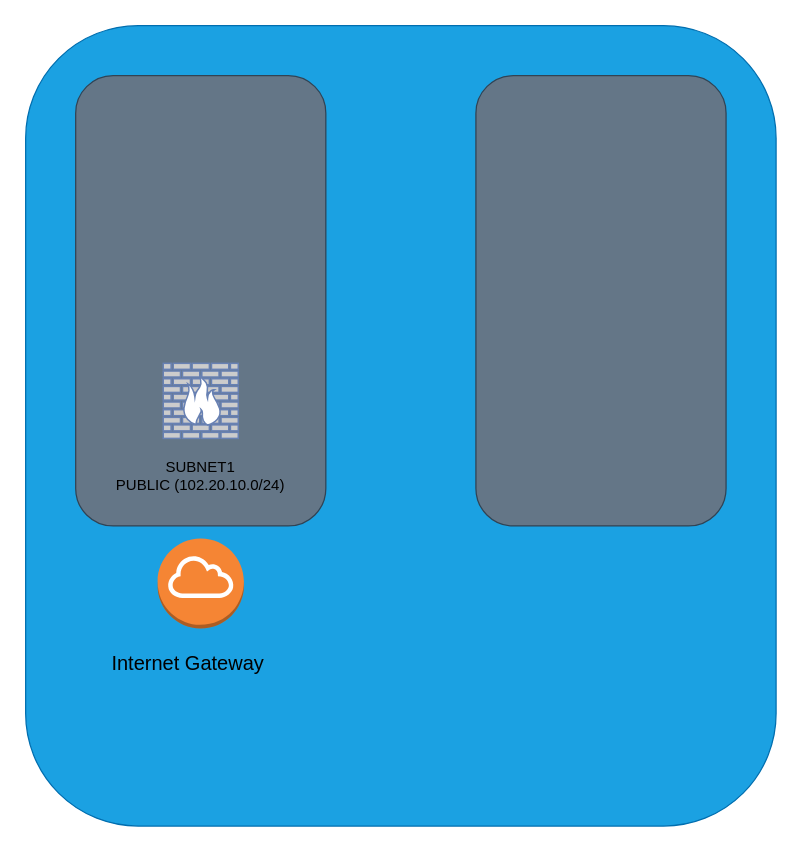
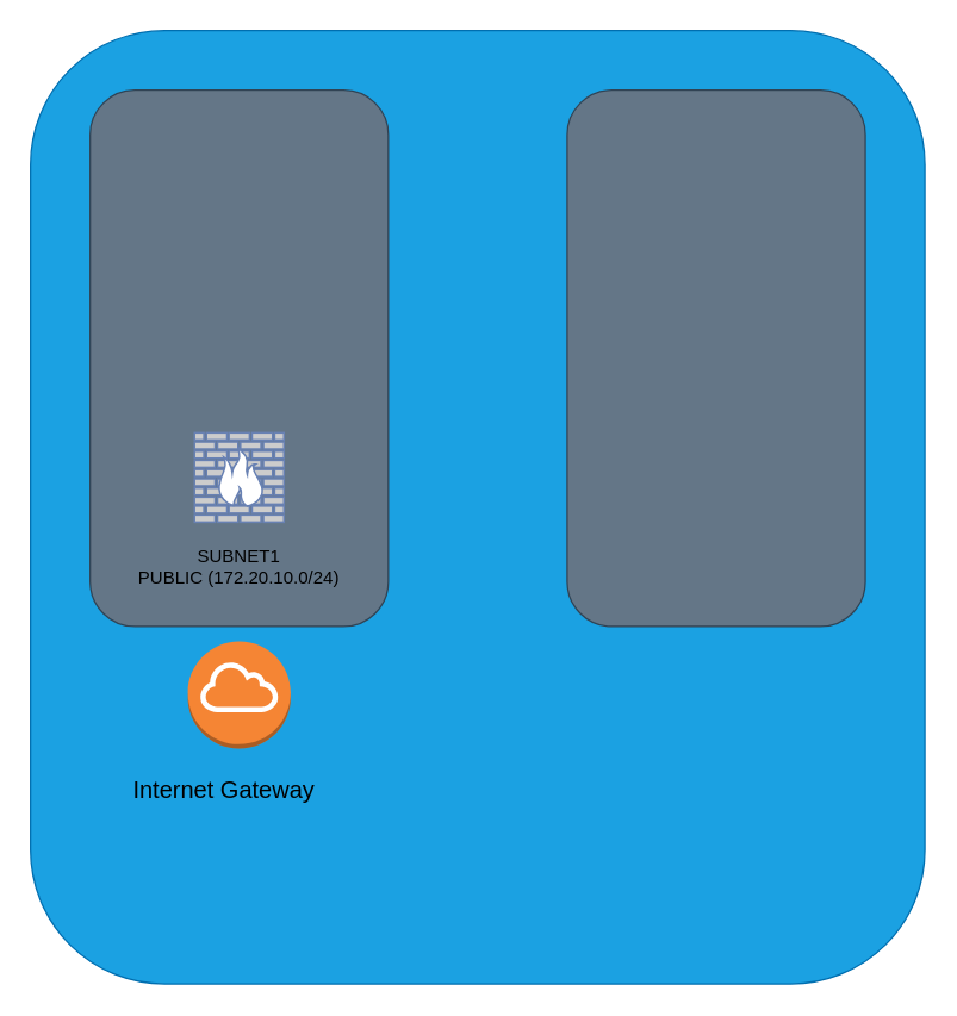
  <mxCell id="0" />
  <mxCell id="1" parent="0" />
  <mxCell id="2" value="" style="rounded=1;whiteSpace=wrap;html=1;fillColor=#1ba1e2;fontColor=#ffffff;strokeColor=#006EAF;" vertex="1" parent="1"><mxGeometry x="20" y="20" width="600" height="640" as="geometry" /></mxCell>
  <mxCell id="3" value="" style="rounded=1;whiteSpace=wrap;html=1;fillColor=#647687;fontColor=#ffffff;strokeColor=#314354;" vertex="1" parent="1"><mxGeometry x="60" y="60" width="200" height="360" as="geometry" /></mxCell>
  <mxCell id="4" value="" style="rounded=1;whiteSpace=wrap;html=1;fillColor=#647687;fontColor=#ffffff;strokeColor=#314354;" vertex="1" parent="1"><mxGeometry x="380" y="60" width="200" height="360" as="geometry" /></mxCell>
- <mxCell id="5" value="&lt;font style=&quot;font-size: 12px;&quot;&gt;SUBNET1&lt;br&gt;PUBLIC (102.20.10.0/24)&lt;/font&gt;" style="text;html=1;strokeColor=none;fillColor=none;align=center;verticalAlign=middle;whiteSpace=wrap;rounded=0;" vertex="1" parent="1"><mxGeometry x="85" y="350" width="150" height="60" as="geometry" /></mxCell>
+ <mxCell id="5" value="&lt;font style=&quot;font-size: 12px;&quot;&gt;SUBNET1&lt;br&gt;PUBLIC (172.20.10.0/24)&lt;/font&gt;" style="text;html=1;strokeColor=none;fillColor=none;align=center;verticalAlign=middle;whiteSpace=wrap;rounded=0;" vertex="1" parent="1"><mxGeometry x="85" y="350" width="150" height="60" as="geometry" /></mxCell>
  <mxCell id="6" value="" style="outlineConnect=0;dashed=0;verticalLabelPosition=bottom;verticalAlign=top;align=center;html=1;shape=mxgraph.aws3.internet_gateway;fillColor=#F58534;gradientColor=none;fontSize=12;" vertex="1" parent="1"><mxGeometry x="125.5" y="430" width="69" height="72" as="geometry" /></mxCell>
  <mxCell id="7" value="&lt;font style=&quot;font-size: 16px;&quot;&gt;Internet Gateway&lt;/font&gt;" style="text;html=1;strokeColor=none;fillColor=none;align=center;verticalAlign=middle;whiteSpace=wrap;rounded=0;" vertex="1" parent="1"><mxGeometry x="70" y="515" width="160" height="30" as="geometry" /></mxCell>
  <mxCell id="8" value="" style="fontColor=#0066CC;verticalAlign=top;verticalLabelPosition=bottom;labelPosition=center;align=center;html=1;outlineConnect=0;fillColor=#CCCCCC;strokeColor=#6881B3;gradientColor=none;gradientDirection=north;strokeWidth=2;shape=mxgraph.networks.firewall;fontSize=16;" vertex="1" parent="1"><mxGeometry x="130" y="290" width="60" height="60" as="geometry" /></mxCell>
